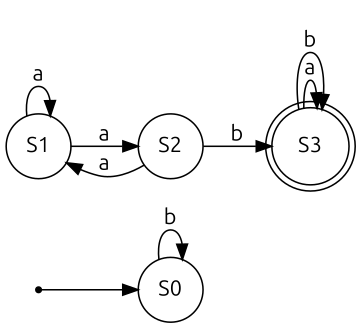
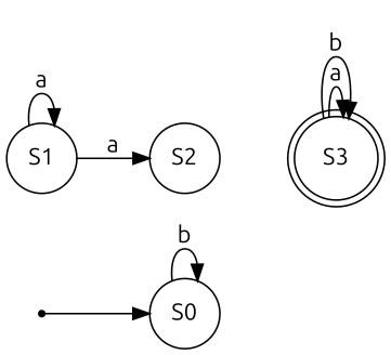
  digraph {
    fontname=Ubuntu
    rankdir=LR
    node [fontname=Ubuntu shape=circle]
    edge [fontname=Ubuntu]
    n1 [label=S0]
    n2 [label=S1]
    n3 [label=S2]
    n4 [label=S3 shape=doublecircle]
    init [shape=point]
    n1 -> n1 [label=b]
    n2 -> n2 [label=a]
    n2 -> n3 [label=a]
-   n3 -> n2 [label=a]
-   n3 -> n4 [label=b]
    n4 -> n4 [label=a]
    n4 -> n4 [label=b]
    init -> n1
  }
